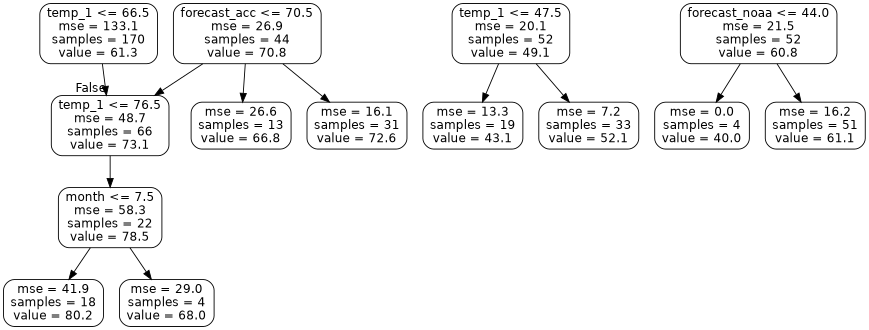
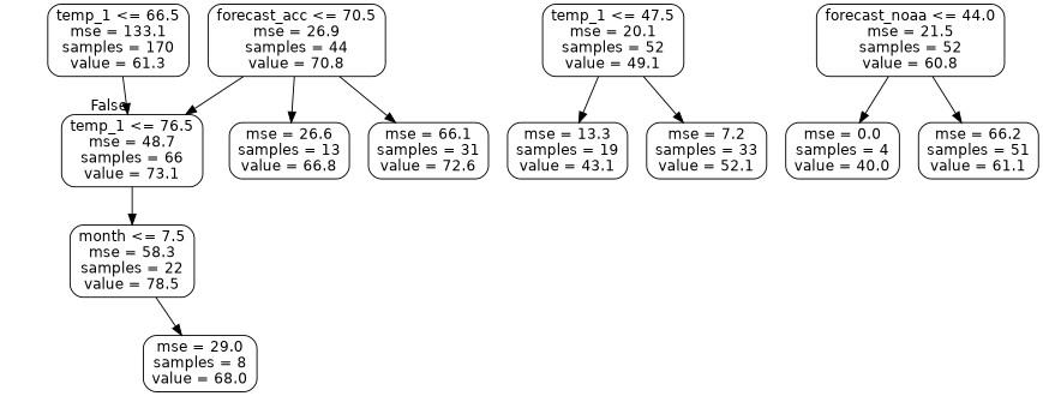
  digraph {
    node [color=black fontname=helvetica shape=box style=rounded]
    edge [fontname=helvetica]
    n1 [label="temp_1 <= 66.5\nmse = 133.1\nsamples = 170\nvalue = 61.3"]
    n2 [label="temp_1 <= 76.5\nmse = 48.7\nsamples = 66\nvalue = 73.1"]
    n3 [label="month <= 7.5\nmse = 58.3\nsamples = 22\nvalue = 78.5"]
    n4 [label="temp_1 <= 47.5\nmse = 20.1\nsamples = 52\nvalue = 49.1"]
    n5 [label="mse = 13.3\nsamples = 19\nvalue = 43.1"]
    n6 [label="mse = 7.2\nsamples = 33\nvalue = 52.1"]
    n7 [label="forecast_noaa <= 44.0\nmse = 21.5\nsamples = 52\nvalue = 60.8"]
    n8 [label="mse = 0.0\nsamples = 4\nvalue = 40.0"]
-   n9 [label="mse = 16.2\nsamples = 51\nvalue = 61.1"]
+   n9 [label="mse = 66.2\nsamples = 51\nvalue = 61.1"]
    n10 [label="forecast_acc <= 70.5\nmse = 26.9\nsamples = 44\nvalue = 70.8"]
    n11 [label="mse = 26.6\nsamples = 13\nvalue = 66.8"]
-   n12 [label="mse = 16.1\nsamples = 31\nvalue = 72.6"]
-   n13 [label="mse = 41.9\nsamples = 18\nvalue = 80.2"]
-   n14 [label="mse = 29.0\nsamples = 4\nvalue = 68.0"]
+   n12 [label="mse = 66.1\nsamples = 31\nvalue = 72.6"]
+   n14 [label="mse = 29.0\nsamples = 8\nvalue = 68.0"]
    n1 -> n2 [headlabel=False labelangle=-45 labeldistance=2.5]
    n2 -> n3
-   n3 -> n13
    n3 -> n14
    n4 -> n5
    n4 -> n6
    n7 -> n8
    n7 -> n9
    n10 -> n2
    n10 -> n11
    n10 -> n12
  }
